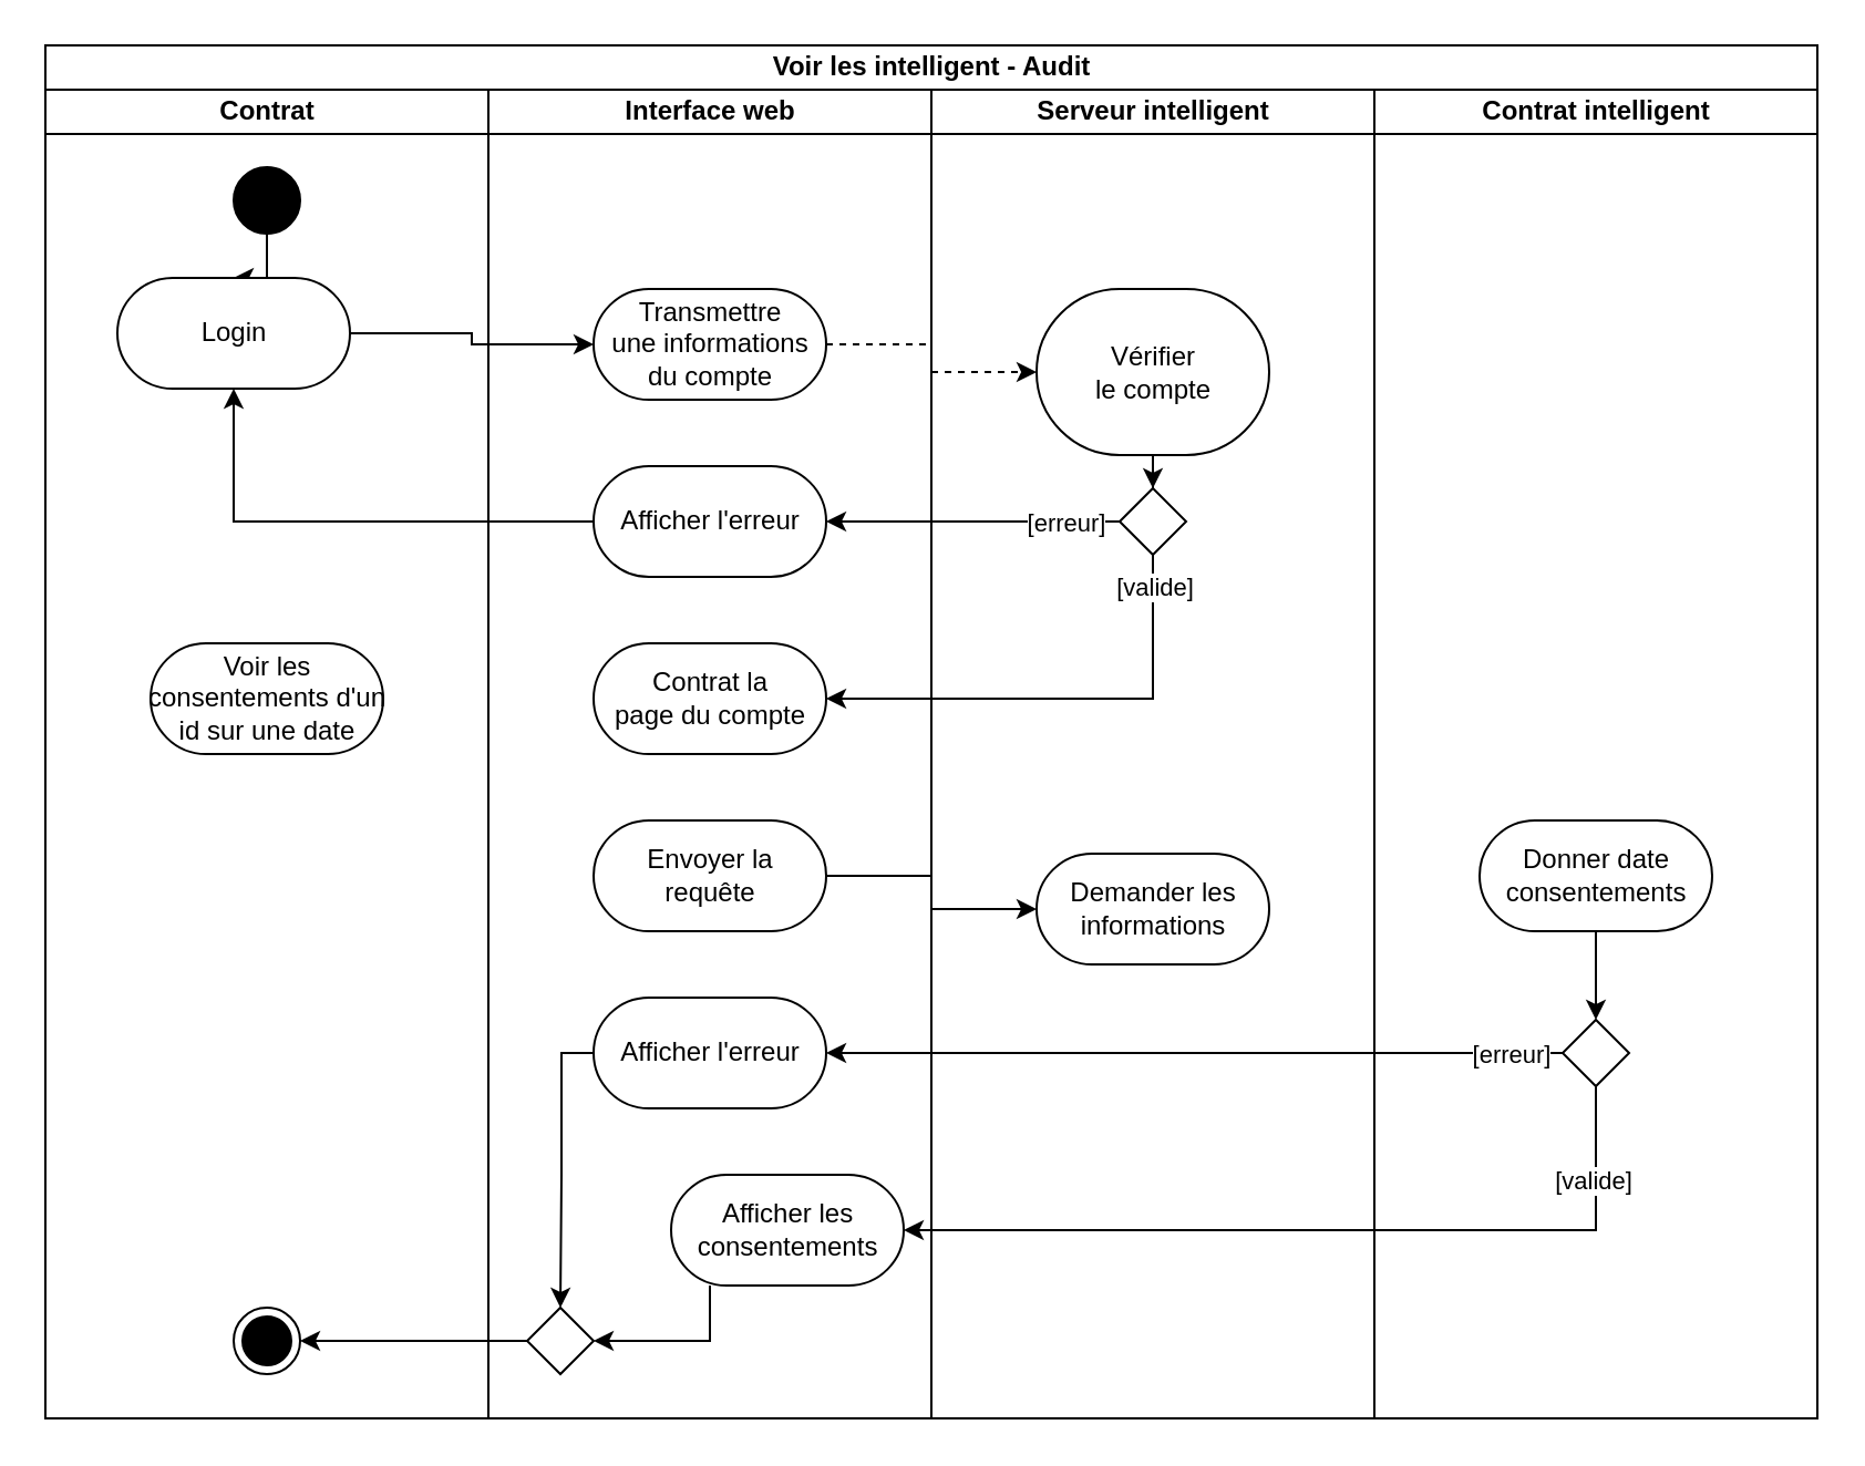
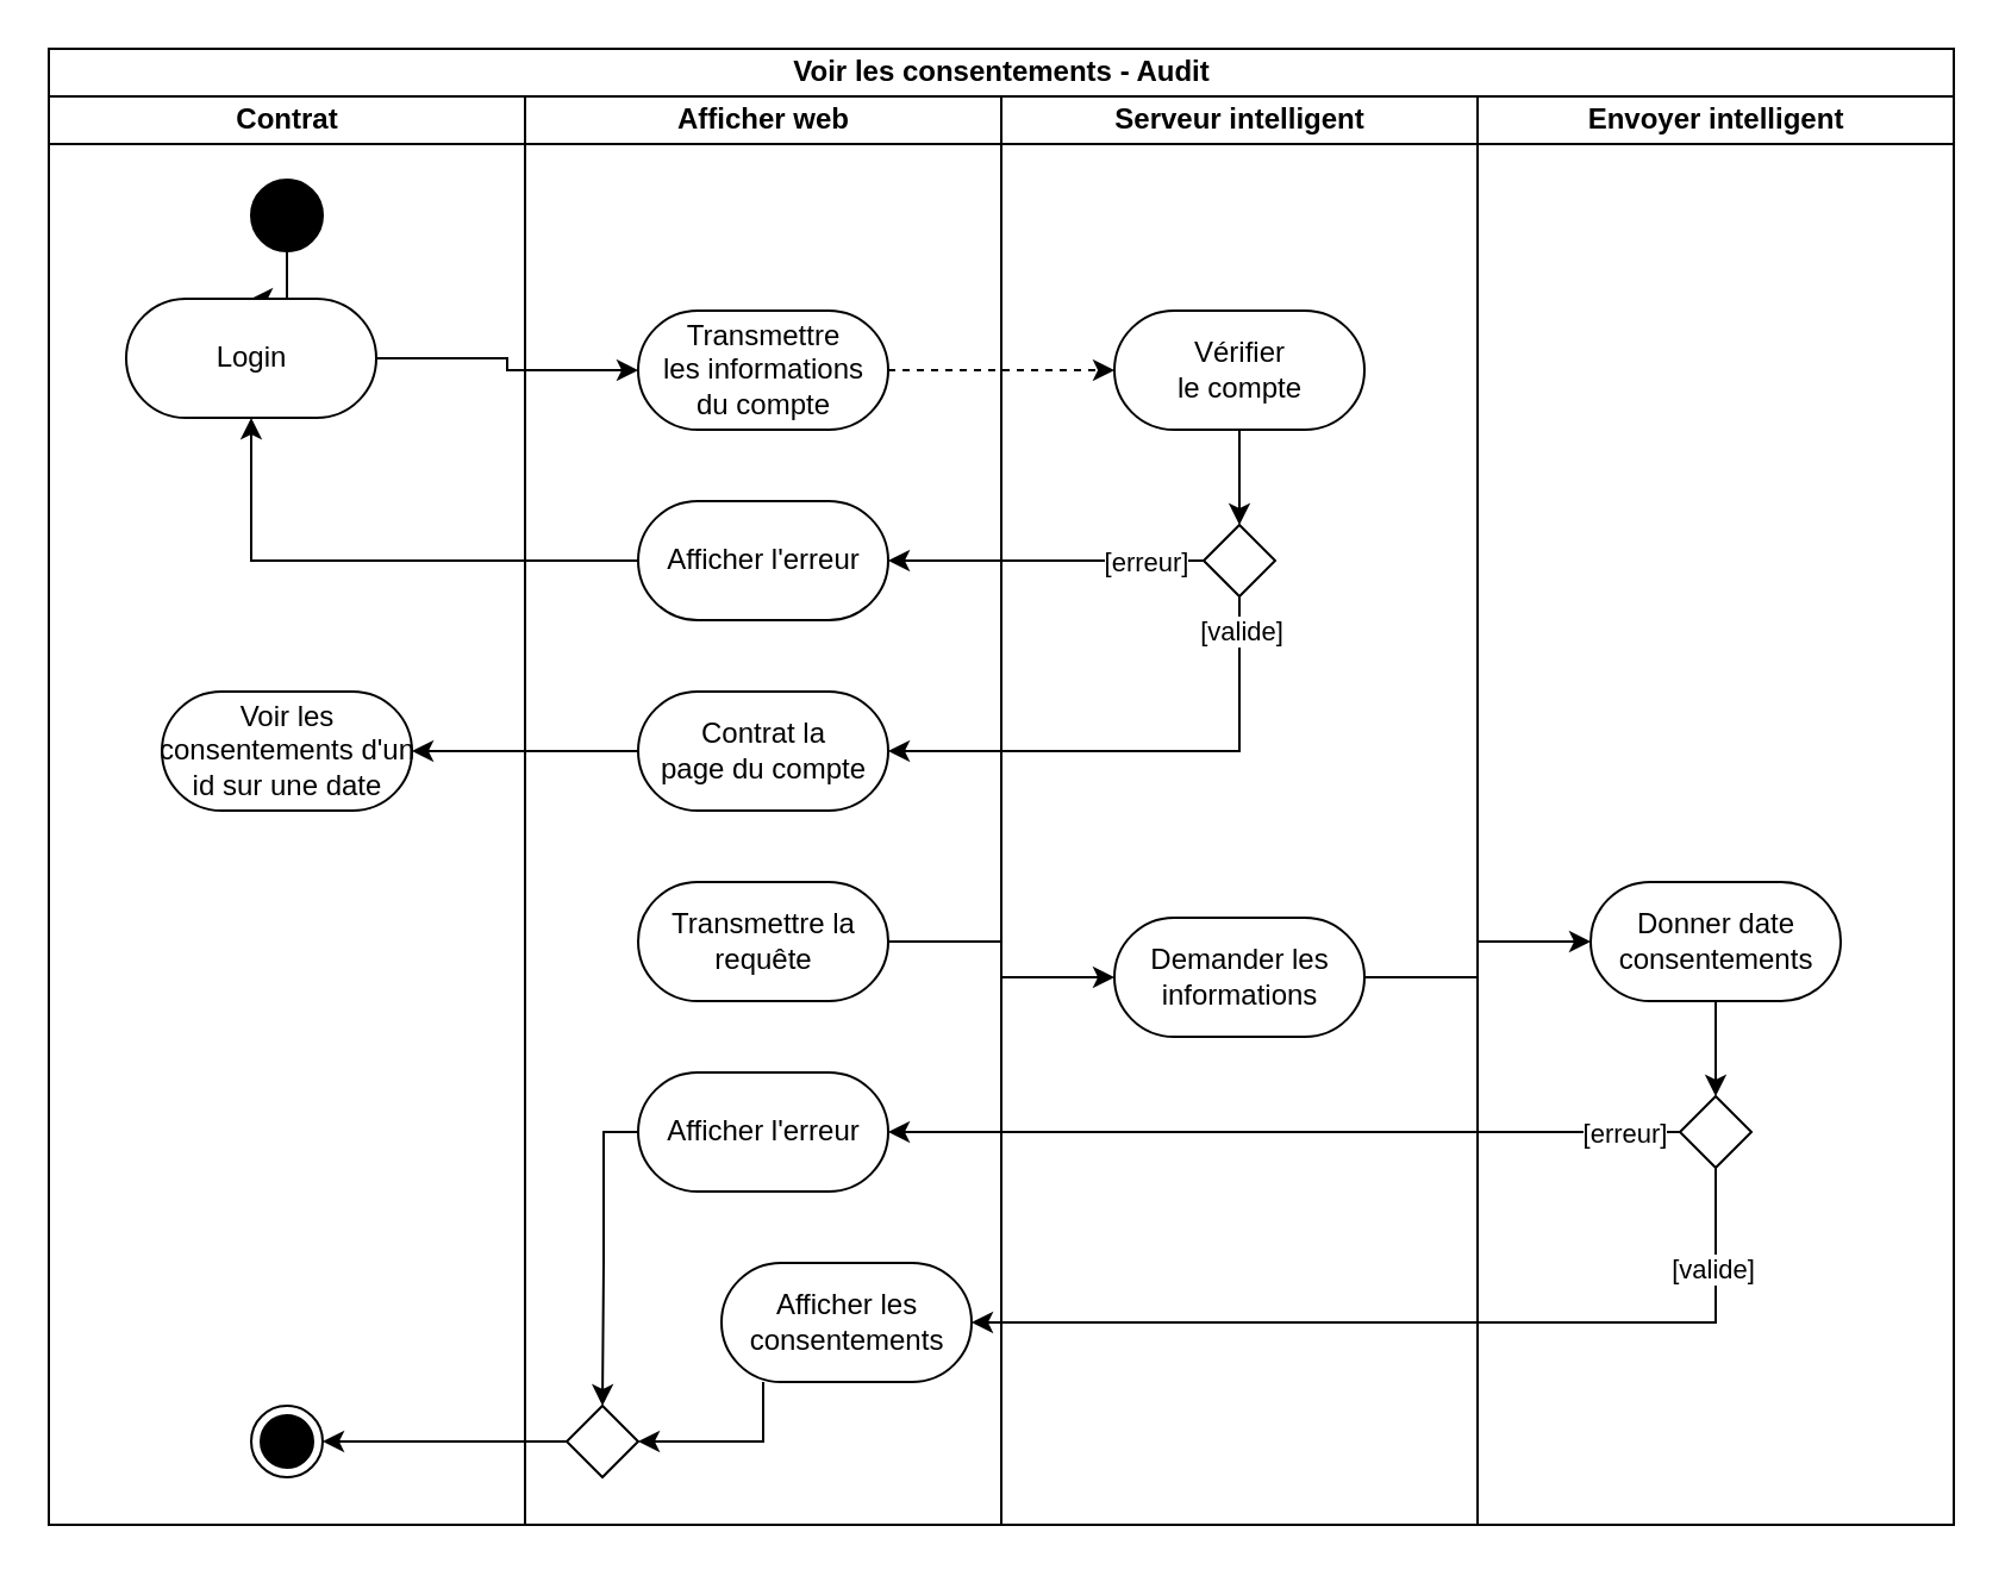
  <mxCell id="0" />
  <mxCell id="1" parent="0" />
- <mxCell id="2" value="Voir les intelligent - Audit" style="swimlane;html=1;childLayout=stackLayout;resizeParent=1;resizeParentMax=0;horizontal=1;startSize=20;horizontalStack=1;" parent="1" vertex="1"><mxGeometry x="20" y="20" width="800" height="620" as="geometry" /></mxCell>
+ <mxCell id="2" value="Voir les consentements - Audit" style="swimlane;html=1;childLayout=stackLayout;resizeParent=1;resizeParentMax=0;horizontal=1;startSize=20;horizontalStack=1;" parent="1" vertex="1"><mxGeometry x="20" y="20" width="800" height="620" as="geometry" /></mxCell>
  <mxCell id="3" value="Contrat" style="swimlane;html=1;startSize=20;horizontal=1;" parent="2" vertex="1"><mxGeometry y="20" width="200" height="600" as="geometry" /></mxCell>
  <mxCell id="4" style="edgeStyle=orthogonalEdgeStyle;rounded=0;orthogonalLoop=1;jettySize=auto;html=1;" parent="3" source="5" target="6" edge="1"><mxGeometry relative="1" as="geometry" /></mxCell>
  <mxCell id="5" value="" style="ellipse;fillColor=strokeColor;" parent="3" vertex="1"><mxGeometry x="85" y="35" width="30" height="30" as="geometry" /></mxCell>
  <mxCell id="6" value="Login" style="html=1;dashed=0;whitespace=wrap;shape=mxgraph.dfd.start" parent="3" vertex="1"><mxGeometry x="32.5" y="85" width="105" height="50" as="geometry" /></mxCell>
  <mxCell id="7" value="" style="ellipse;html=1;shape=endState;fillColor=strokeColor;" parent="3" vertex="1"><mxGeometry x="85" y="550" width="30" height="30" as="geometry" /></mxCell>
  <mxCell id="8" value="Voir les&lt;br&gt;consentements d'un&lt;br&gt;id sur une date" style="html=1;dashed=0;whitespace=wrap;shape=mxgraph.dfd.start" parent="3" vertex="1"><mxGeometry x="47.5" y="250" width="105" height="50" as="geometry" /></mxCell>
- <mxCell id="9" value="&lt;div&gt;Interface web&lt;/div&gt;" style="swimlane;html=1;startSize=20;horizontal=1;" parent="2" vertex="1"><mxGeometry x="200" y="20" width="200" height="600" as="geometry" /></mxCell>
- <mxCell id="10" value="Transmettre&lt;br&gt;une informations &lt;br&gt;&lt;div&gt;du compte&lt;/div&gt;" style="html=1;dashed=0;whitespace=wrap;shape=mxgraph.dfd.start" parent="9" vertex="1"><mxGeometry x="47.5" y="90" width="105" height="50" as="geometry" /></mxCell>
+ <mxCell id="9" value="&lt;div&gt;Afficher web&lt;/div&gt;" style="swimlane;html=1;startSize=20;horizontal=1;" parent="2" vertex="1"><mxGeometry x="200" y="20" width="200" height="600" as="geometry" /></mxCell>
+ <mxCell id="10" value="Transmettre&lt;br&gt;les informations &lt;br&gt;&lt;div&gt;du compte&lt;/div&gt;" style="html=1;dashed=0;whitespace=wrap;shape=mxgraph.dfd.start" parent="9" vertex="1"><mxGeometry x="47.5" y="90" width="105" height="50" as="geometry" /></mxCell>
  <mxCell id="11" value="Afficher l'erreur" style="html=1;dashed=0;whitespace=wrap;shape=mxgraph.dfd.start" parent="9" vertex="1"><mxGeometry x="47.5" y="170" width="105" height="50" as="geometry" /></mxCell>
  <mxCell id="12" value="Contrat la&lt;br&gt;page du compte" style="html=1;dashed=0;whitespace=wrap;shape=mxgraph.dfd.start" parent="9" vertex="1"><mxGeometry x="47.5" y="250" width="105" height="50" as="geometry" /></mxCell>
- <mxCell id="13" value="Envoyer la&lt;br&gt;requête" style="html=1;dashed=0;whitespace=wrap;shape=mxgraph.dfd.start" parent="9" vertex="1"><mxGeometry x="47.5" y="330" width="105" height="50" as="geometry" /></mxCell>
+ <mxCell id="13" value="Transmettre la&lt;br&gt;requête" style="html=1;dashed=0;whitespace=wrap;shape=mxgraph.dfd.start" parent="9" vertex="1"><mxGeometry x="47.5" y="330" width="105" height="50" as="geometry" /></mxCell>
  <mxCell id="14" style="edgeStyle=orthogonalEdgeStyle;rounded=0;orthogonalLoop=1;jettySize=auto;html=1;entryX=0.5;entryY=0;entryDx=0;entryDy=0;" parent="9" source="15" target="16" edge="1"><mxGeometry relative="1" as="geometry"><Array as="points"><mxPoint x="33" y="435" /><mxPoint x="33" y="490" /></Array><mxPoint x="20" y="520" as="targetPoint" /></mxGeometry></mxCell>
  <mxCell id="15" value="Afficher l'erreur" style="html=1;dashed=0;whitespace=wrap;shape=mxgraph.dfd.start" parent="9" vertex="1"><mxGeometry x="47.5" y="410" width="105" height="50" as="geometry" /></mxCell>
  <mxCell id="16" value="" style="rhombus;" parent="9" vertex="1"><mxGeometry x="17.5" y="550" width="30" height="30" as="geometry" /></mxCell>
  <mxCell id="17" style="edgeStyle=orthogonalEdgeStyle;rounded=0;orthogonalLoop=1;jettySize=auto;html=1;entryX=1;entryY=0.5;entryDx=0;entryDy=0;" parent="9" source="18" target="16" edge="1"><mxGeometry relative="1" as="geometry"><Array as="points"><mxPoint x="100" y="565" /></Array></mxGeometry></mxCell>
  <mxCell id="18" value="Afficher les&lt;br&gt;consentements" style="html=1;dashed=0;whitespace=wrap;shape=mxgraph.dfd.start" parent="9" vertex="1"><mxGeometry x="82.5" y="490" width="105" height="50" as="geometry" /></mxCell>
  <mxCell id="19" value="&lt;div&gt;Serveur intelligent&lt;br&gt;&lt;/div&gt;" style="swimlane;html=1;startSize=20;horizontal=1;" parent="2" vertex="1"><mxGeometry x="400" y="20" width="200" height="600" as="geometry" /></mxCell>
  <mxCell id="20" style="edgeStyle=orthogonalEdgeStyle;rounded=0;orthogonalLoop=1;jettySize=auto;html=1;entryX=0.5;entryY=0;entryDx=0;entryDy=0;" parent="19" source="21" target="22" edge="1"><mxGeometry relative="1" as="geometry" /></mxCell>
- <mxCell id="21" value="Vérifier&lt;br&gt;le compte" style="html=1;dashed=0;whitespace=wrap;shape=mxgraph.dfd.start" parent="19" vertex="1"><mxGeometry x="47.5" y="90" width="105" height="75" as="geometry" /></mxCell>
+ <mxCell id="21" value="Vérifier&lt;br&gt;le compte" style="html=1;dashed=0;whitespace=wrap;shape=mxgraph.dfd.start" parent="19" vertex="1"><mxGeometry x="47.5" y="90" width="105" height="50" as="geometry" /></mxCell>
  <mxCell id="22" value="" style="rhombus;" parent="19" vertex="1"><mxGeometry x="85" y="180" width="30" height="30" as="geometry" /></mxCell>
  <mxCell id="23" value="Demander les&lt;br&gt;informations" style="html=1;dashed=0;whitespace=wrap;shape=mxgraph.dfd.start" parent="19" vertex="1"><mxGeometry x="47.5" y="345" width="105" height="50" as="geometry" /></mxCell>
  <mxCell id="24" style="edgeStyle=orthogonalEdgeStyle;rounded=0;orthogonalLoop=1;jettySize=auto;html=1;" parent="2" source="6" target="10" edge="1"><mxGeometry relative="1" as="geometry" /></mxCell>
  <mxCell id="25" style="edgeStyle=orthogonalEdgeStyle;rounded=0;orthogonalLoop=1;jettySize=auto;html=1;entryX=0;entryY=0.5;entryDx=0;entryDy=0;entryPerimeter=0;dashed=1;" parent="2" source="10" target="21" edge="1"><mxGeometry relative="1" as="geometry" /></mxCell>
- <mxCell id="26" value="&lt;div&gt;Contrat intelligent&lt;/div&gt;" style="swimlane;html=1;startSize=20;horizontal=1;" parent="2" vertex="1"><mxGeometry x="600" y="20" width="200" height="600" as="geometry" /></mxCell>
+ <mxCell id="26" value="&lt;div&gt;Envoyer intelligent&lt;/div&gt;" style="swimlane;html=1;startSize=20;horizontal=1;" parent="2" vertex="1"><mxGeometry x="600" y="20" width="200" height="600" as="geometry" /></mxCell>
  <mxCell id="27" style="edgeStyle=orthogonalEdgeStyle;rounded=0;orthogonalLoop=1;jettySize=auto;html=1;entryX=0.5;entryY=0;entryDx=0;entryDy=0;" parent="26" source="28" target="29" edge="1"><mxGeometry relative="1" as="geometry" /></mxCell>
  <mxCell id="28" value="Donner date&lt;br&gt;consentements" style="html=1;dashed=0;whitespace=wrap;shape=mxgraph.dfd.start" parent="26" vertex="1"><mxGeometry x="47.5" y="330" width="105" height="50" as="geometry" /></mxCell>
  <mxCell id="29" value="" style="rhombus;" parent="26" vertex="1"><mxGeometry x="85" y="420" width="30" height="30" as="geometry" /></mxCell>
  <mxCell id="30" style="edgeStyle=orthogonalEdgeStyle;rounded=0;orthogonalLoop=1;jettySize=auto;html=1;entryX=1;entryY=0.5;entryDx=0;entryDy=0;entryPerimeter=0;" parent="2" source="22" target="11" edge="1"><mxGeometry relative="1" as="geometry" /></mxCell>
  <mxCell id="31" value="[erreur]" style="edgeLabel;html=1;align=center;verticalAlign=middle;resizable=0;points=[];" parent="30" vertex="1" connectable="0"><mxGeometry x="-0.625" relative="1" as="geometry"><mxPoint as="offset" /></mxGeometry></mxCell>
  <mxCell id="32" style="edgeStyle=orthogonalEdgeStyle;rounded=0;orthogonalLoop=1;jettySize=auto;html=1;entryX=1;entryY=0.5;entryDx=0;entryDy=0;entryPerimeter=0;" parent="2" source="22" target="12" edge="1"><mxGeometry relative="1" as="geometry"><Array as="points"><mxPoint x="500" y="295" /></Array></mxGeometry></mxCell>
  <mxCell id="33" value="[valide]" style="edgeLabel;html=1;align=center;verticalAlign=middle;resizable=0;points=[];" parent="32" vertex="1" connectable="0"><mxGeometry x="-0.869" relative="1" as="geometry"><mxPoint as="offset" /></mxGeometry></mxCell>
  <mxCell id="34" style="edgeStyle=orthogonalEdgeStyle;rounded=0;orthogonalLoop=1;jettySize=auto;html=1;entryX=0.5;entryY=0.5;entryDx=0;entryDy=25;entryPerimeter=0;" parent="2" source="11" target="6" edge="1"><mxGeometry relative="1" as="geometry" /></mxCell>
+ <mxCell id="35" style="edgeStyle=orthogonalEdgeStyle;rounded=0;orthogonalLoop=1;jettySize=auto;html=1;entryX=1;entryY=0.5;entryDx=0;entryDy=0;entryPerimeter=0;" parent="2" source="12" target="8" edge="1"><mxGeometry relative="1" as="geometry" /></mxCell>
  <mxCell id="36" style="edgeStyle=orthogonalEdgeStyle;rounded=0;orthogonalLoop=1;jettySize=auto;html=1;entryX=0;entryY=0.5;entryDx=0;entryDy=0;entryPerimeter=0;" parent="2" source="13" target="23" edge="1"><mxGeometry relative="1" as="geometry" /></mxCell>
+ <mxCell id="37" style="edgeStyle=orthogonalEdgeStyle;rounded=0;orthogonalLoop=1;jettySize=auto;html=1;entryX=0;entryY=0.5;entryDx=0;entryDy=0;entryPerimeter=0;" parent="2" source="23" target="28" edge="1"><mxGeometry relative="1" as="geometry" /></mxCell>
  <mxCell id="38" style="edgeStyle=orthogonalEdgeStyle;rounded=0;orthogonalLoop=1;jettySize=auto;html=1;entryX=1;entryY=0.5;entryDx=0;entryDy=0;entryPerimeter=0;" parent="2" source="29" target="15" edge="1"><mxGeometry relative="1" as="geometry" /></mxCell>
  <mxCell id="39" value="[erreur]" style="edgeLabel;html=1;align=center;verticalAlign=middle;resizable=0;points=[];" parent="38" vertex="1" connectable="0"><mxGeometry x="-0.853" relative="1" as="geometry"><mxPoint as="offset" /></mxGeometry></mxCell>
  <mxCell id="40" style="edgeStyle=orthogonalEdgeStyle;rounded=0;orthogonalLoop=1;jettySize=auto;html=1;entryX=1;entryY=0.5;entryDx=0;entryDy=0;entryPerimeter=0;" parent="2" source="29" target="18" edge="1"><mxGeometry relative="1" as="geometry"><Array as="points"><mxPoint x="700" y="535" /></Array><mxPoint x="552.5" y="535" as="targetPoint" /></mxGeometry></mxCell>
  <mxCell id="41" value="[valide]" style="edgeLabel;html=1;align=center;verticalAlign=middle;resizable=0;points=[];" parent="40" vertex="1" connectable="0"><mxGeometry x="-0.776" y="-2" relative="1" as="geometry"><mxPoint as="offset" /></mxGeometry></mxCell>
  <mxCell id="42" style="edgeStyle=orthogonalEdgeStyle;rounded=0;orthogonalLoop=1;jettySize=auto;html=1;entryX=1;entryY=0.5;entryDx=0;entryDy=0;" parent="2" source="16" target="7" edge="1"><mxGeometry relative="1" as="geometry" /></mxCell>
